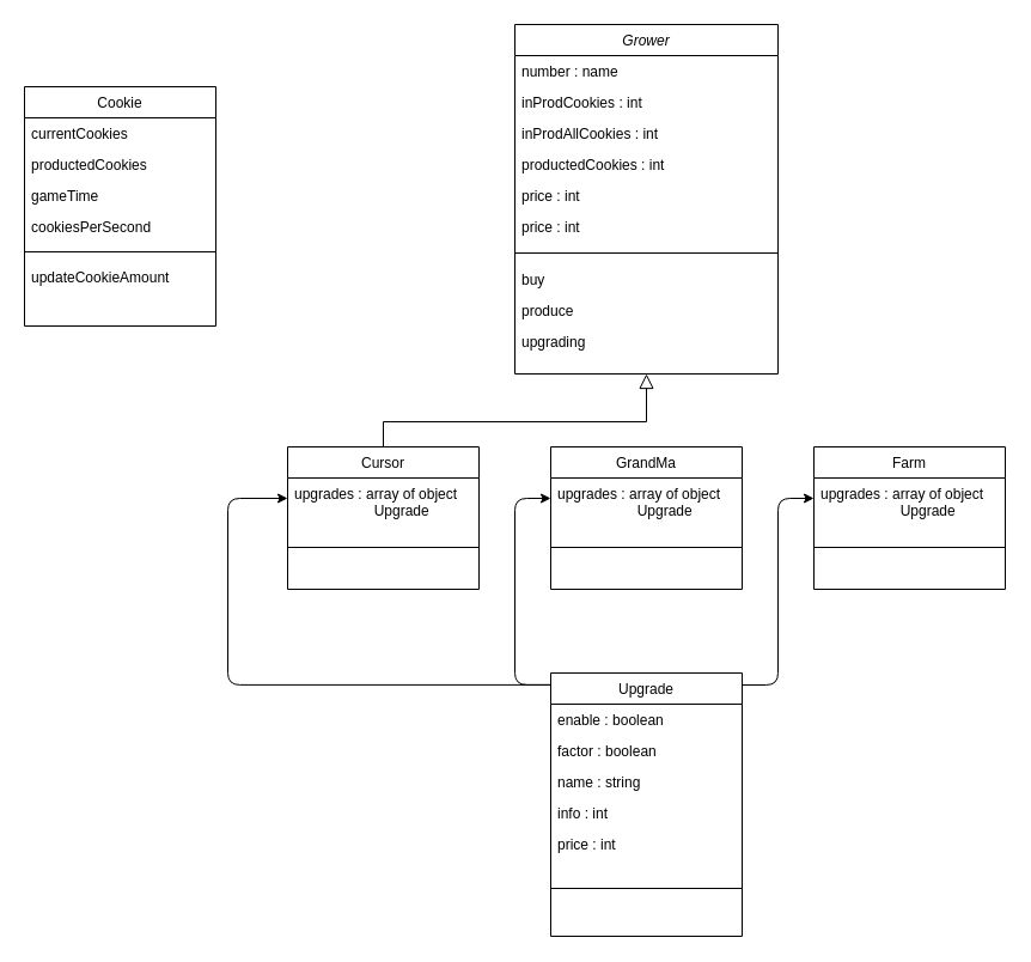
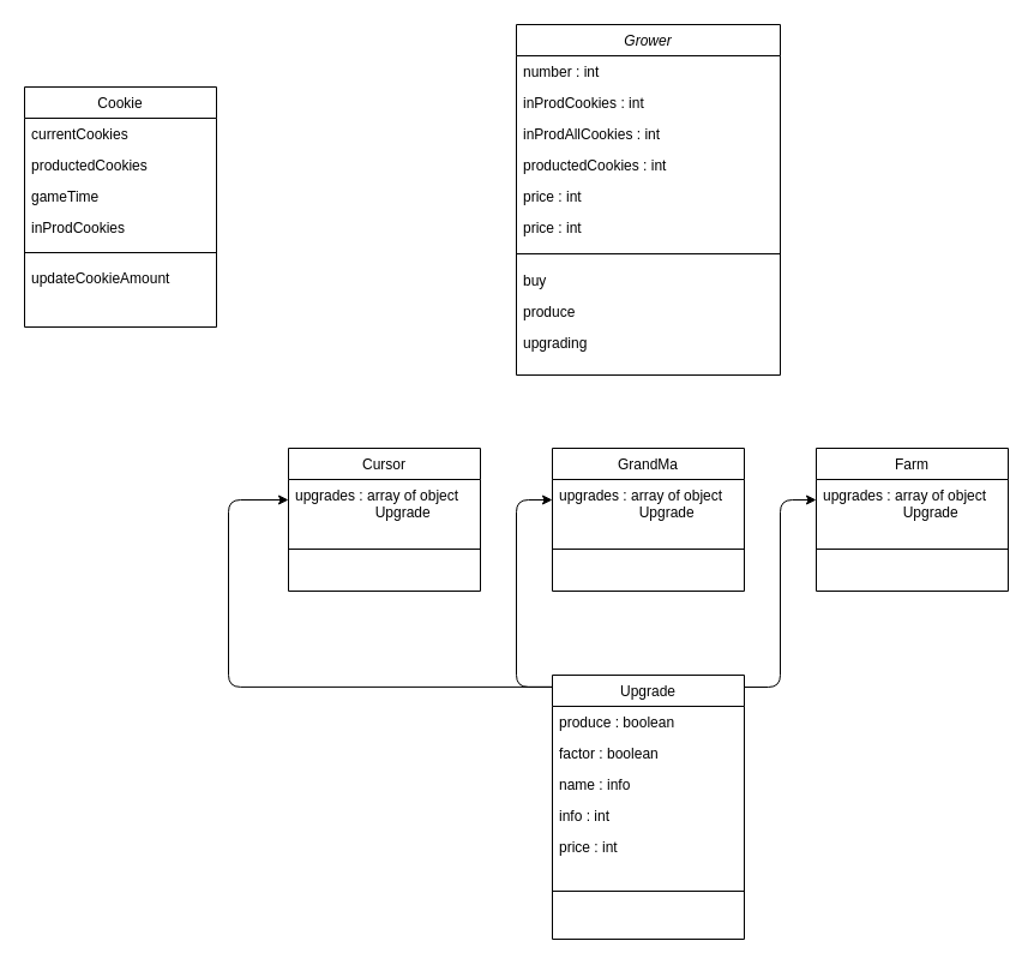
  <mxCell id="0" />
  <mxCell id="1" parent="0" />
  <mxCell id="2" value="Cookie" style="swimlane;fontStyle=0;align=center;verticalAlign=top;childLayout=stackLayout;horizontal=1;startSize=26;horizontalStack=0;resizeParent=1;resizeLast=0;collapsible=1;marginBottom=0;rounded=0;shadow=0;strokeWidth=1;" parent="1" vertex="1"><mxGeometry x="20" y="72" width="160" height="200" as="geometry"><mxRectangle x="230" y="140" width="160" height="26" as="alternateBounds" /></mxGeometry></mxCell>
  <mxCell id="3" value="currentCookies" style="text;align=left;verticalAlign=top;spacingLeft=4;spacingRight=4;overflow=hidden;rotatable=0;points=[[0,0.5],[1,0.5]];portConstraint=eastwest;" parent="2" vertex="1"><mxGeometry y="26" width="160" height="26" as="geometry" /></mxCell>
  <mxCell id="4" value="productedCookies" style="text;align=left;verticalAlign=top;spacingLeft=4;spacingRight=4;overflow=hidden;rotatable=0;points=[[0,0.5],[1,0.5]];portConstraint=eastwest;rounded=0;shadow=0;html=0;" parent="2" vertex="1"><mxGeometry y="52" width="160" height="26" as="geometry" /></mxCell>
  <mxCell id="5" value="gameTime" style="text;align=left;verticalAlign=top;spacingLeft=4;spacingRight=4;overflow=hidden;rotatable=0;points=[[0,0.5],[1,0.5]];portConstraint=eastwest;rounded=0;shadow=0;html=0;" parent="2" vertex="1"><mxGeometry y="78" width="160" height="26" as="geometry" /></mxCell>
- <mxCell id="6" value="cookiesPerSecond" style="text;align=left;verticalAlign=top;spacingLeft=4;spacingRight=4;overflow=hidden;rotatable=0;points=[[0,0.5],[1,0.5]];portConstraint=eastwest;rounded=0;shadow=0;html=0;" parent="2" vertex="1"><mxGeometry y="104" width="160" height="26" as="geometry" /></mxCell>
+ <mxCell id="6" value="inProdCookies" style="text;align=left;verticalAlign=top;spacingLeft=4;spacingRight=4;overflow=hidden;rotatable=0;points=[[0,0.5],[1,0.5]];portConstraint=eastwest;rounded=0;shadow=0;html=0;" parent="2" vertex="1"><mxGeometry y="104" width="160" height="26" as="geometry" /></mxCell>
  <mxCell id="7" value="" style="line;html=1;strokeWidth=1;align=left;verticalAlign=middle;spacingTop=-1;spacingLeft=3;spacingRight=3;rotatable=0;labelPosition=right;points=[];portConstraint=eastwest;" parent="2" vertex="1"><mxGeometry y="130" width="160" height="16" as="geometry" /></mxCell>
  <mxCell id="8" value="updateCookieAmount" style="text;align=left;verticalAlign=top;spacingLeft=4;spacingRight=4;overflow=hidden;rotatable=0;points=[[0,0.5],[1,0.5]];portConstraint=eastwest;rounded=0;shadow=0;html=0;" parent="2" vertex="1"><mxGeometry y="146" width="160" height="26" as="geometry" /></mxCell>
  <mxCell id="9" value="Cursor" style="swimlane;fontStyle=0;align=center;verticalAlign=top;childLayout=stackLayout;horizontal=1;startSize=26;horizontalStack=0;resizeParent=1;resizeLast=0;collapsible=1;marginBottom=0;rounded=0;shadow=0;strokeWidth=1;" parent="1" vertex="1"><mxGeometry x="240" y="373" width="160" height="119" as="geometry"><mxRectangle x="130" y="380" width="160" height="26" as="alternateBounds" /></mxGeometry></mxCell>
  <mxCell id="10" value="upgrades : array of object &#10;                    Upgrade" style="text;align=left;verticalAlign=top;spacingLeft=4;spacingRight=4;overflow=hidden;rotatable=0;points=[[0,0.5],[1,0.5]];portConstraint=eastwest;rounded=0;shadow=0;html=0;" parent="9" vertex="1"><mxGeometry y="26" width="160" height="34" as="geometry" /></mxCell>
  <mxCell id="11" value="" style="line;html=1;strokeWidth=1;align=left;verticalAlign=middle;spacingTop=-1;spacingLeft=3;spacingRight=3;rotatable=0;labelPosition=right;points=[];portConstraint=eastwest;" parent="9" vertex="1"><mxGeometry y="60" width="160" height="48" as="geometry" /></mxCell>
- <mxCell id="12" value="" style="endArrow=block;endSize=10;endFill=0;shadow=0;strokeWidth=1;rounded=0;edgeStyle=elbowEdgeStyle;elbow=vertical;entryX=0.5;entryY=1;entryDx=0;entryDy=0;exitX=0.5;exitY=0;exitDx=0;exitDy=0;" parent="1" source="9" target="16" edge="1"><mxGeometry width="160" relative="1" as="geometry"><mxPoint x="380" y="392" as="sourcePoint" /><mxPoint x="0" y="175" as="targetPoint" /><Array as="points"><mxPoint x="420" y="352" /><mxPoint x="460" y="322" /></Array></mxGeometry></mxCell>
  <mxCell id="13" value="GrandMa" style="swimlane;fontStyle=0;align=center;verticalAlign=top;childLayout=stackLayout;horizontal=1;startSize=26;horizontalStack=0;resizeParent=1;resizeLast=0;collapsible=1;marginBottom=0;rounded=0;shadow=0;strokeWidth=1;" parent="1" vertex="1"><mxGeometry x="460" y="373" width="160" height="119" as="geometry"><mxRectangle x="340" y="380" width="170" height="26" as="alternateBounds" /></mxGeometry></mxCell>
  <mxCell id="14" value="upgrades : array of object &#10;                    Upgrade" style="text;align=left;verticalAlign=top;spacingLeft=4;spacingRight=4;overflow=hidden;rotatable=0;points=[[0,0.5],[1,0.5]];portConstraint=eastwest;rounded=0;shadow=0;html=0;" parent="13" vertex="1"><mxGeometry y="26" width="160" height="34" as="geometry" /></mxCell>
  <mxCell id="15" value="" style="line;html=1;strokeWidth=1;align=left;verticalAlign=middle;spacingTop=-1;spacingLeft=3;spacingRight=3;rotatable=0;labelPosition=right;points=[];portConstraint=eastwest;" parent="13" vertex="1"><mxGeometry y="60" width="160" height="48" as="geometry" /></mxCell>
  <mxCell id="16" value="Grower" style="swimlane;fontStyle=2;align=center;verticalAlign=top;childLayout=stackLayout;horizontal=1;startSize=26;horizontalStack=0;resizeParent=1;resizeLast=0;collapsible=1;marginBottom=0;rounded=0;shadow=0;strokeWidth=1;" parent="1" vertex="1"><mxGeometry x="430" y="20" width="220" height="292" as="geometry"><mxRectangle x="340" y="380" width="170" height="26" as="alternateBounds" /></mxGeometry></mxCell>
- <mxCell id="17" value="number : name" style="text;align=left;verticalAlign=top;spacingLeft=4;spacingRight=4;overflow=hidden;rotatable=0;points=[[0,0.5],[1,0.5]];portConstraint=eastwest;" parent="16" vertex="1"><mxGeometry y="26" width="220" height="26" as="geometry" /></mxCell>
+ <mxCell id="17" value="number : int" style="text;align=left;verticalAlign=top;spacingLeft=4;spacingRight=4;overflow=hidden;rotatable=0;points=[[0,0.5],[1,0.5]];portConstraint=eastwest;" parent="16" vertex="1"><mxGeometry y="26" width="220" height="26" as="geometry" /></mxCell>
  <mxCell id="18" value="inProdCookies : int" style="text;align=left;verticalAlign=top;spacingLeft=4;spacingRight=4;overflow=hidden;rotatable=0;points=[[0,0.5],[1,0.5]];portConstraint=eastwest;rounded=0;shadow=0;html=0;" parent="16" vertex="1"><mxGeometry y="52" width="220" height="26" as="geometry" /></mxCell>
  <mxCell id="19" value="inProdAllCookies : int" style="text;align=left;verticalAlign=top;spacingLeft=4;spacingRight=4;overflow=hidden;rotatable=0;points=[[0,0.5],[1,0.5]];portConstraint=eastwest;rounded=0;shadow=0;html=0;" parent="16" vertex="1"><mxGeometry y="78" width="220" height="26" as="geometry" /></mxCell>
  <mxCell id="20" value="productedCookies : int" style="text;align=left;verticalAlign=top;spacingLeft=4;spacingRight=4;overflow=hidden;rotatable=0;points=[[0,0.5],[1,0.5]];portConstraint=eastwest;rounded=0;shadow=0;html=0;" parent="16" vertex="1"><mxGeometry y="104" width="220" height="26" as="geometry" /></mxCell>
  <mxCell id="21" value="price : int" style="text;align=left;verticalAlign=top;spacingLeft=4;spacingRight=4;overflow=hidden;rotatable=0;points=[[0,0.5],[1,0.5]];portConstraint=eastwest;rounded=0;shadow=0;html=0;" parent="16" vertex="1"><mxGeometry y="130" width="220" height="26" as="geometry" /></mxCell>
  <mxCell id="22" value="price : int" style="text;align=left;verticalAlign=top;spacingLeft=4;spacingRight=4;overflow=hidden;rotatable=0;points=[[0,0.5],[1,0.5]];portConstraint=eastwest;rounded=0;shadow=0;html=0;" vertex="1" parent="16"><mxGeometry y="156" width="220" height="26" as="geometry" /></mxCell>
  <mxCell id="23" value="" style="line;html=1;strokeWidth=1;align=left;verticalAlign=middle;spacingTop=-1;spacingLeft=3;spacingRight=3;rotatable=0;labelPosition=right;points=[];portConstraint=eastwest;" parent="16" vertex="1"><mxGeometry y="182" width="220" height="18" as="geometry" /></mxCell>
  <mxCell id="24" value="buy" style="text;align=left;verticalAlign=top;spacingLeft=4;spacingRight=4;overflow=hidden;rotatable=0;points=[[0,0.5],[1,0.5]];portConstraint=eastwest;" parent="16" vertex="1"><mxGeometry y="200" width="220" height="26" as="geometry" /></mxCell>
  <mxCell id="25" value="produce" style="text;align=left;verticalAlign=top;spacingLeft=4;spacingRight=4;overflow=hidden;rotatable=0;points=[[0,0.5],[1,0.5]];portConstraint=eastwest;" parent="16" vertex="1"><mxGeometry y="226" width="220" height="26" as="geometry" /></mxCell>
  <mxCell id="26" value="upgrading" style="text;align=left;verticalAlign=top;spacingLeft=4;spacingRight=4;overflow=hidden;rotatable=0;points=[[0,0.5],[1,0.5]];portConstraint=eastwest;" parent="16" vertex="1"><mxGeometry y="252" width="220" height="26" as="geometry" /></mxCell>
  <mxCell id="27" value="Farm" style="swimlane;fontStyle=0;align=center;verticalAlign=top;childLayout=stackLayout;horizontal=1;startSize=26;horizontalStack=0;resizeParent=1;resizeLast=0;collapsible=1;marginBottom=0;rounded=0;shadow=0;strokeWidth=1;" parent="1" vertex="1"><mxGeometry x="680" y="373" width="160" height="119" as="geometry"><mxRectangle x="340" y="380" width="170" height="26" as="alternateBounds" /></mxGeometry></mxCell>
  <mxCell id="28" value="upgrades : array of object &#10;                    Upgrade" style="text;align=left;verticalAlign=top;spacingLeft=4;spacingRight=4;overflow=hidden;rotatable=0;points=[[0,0.5],[1,0.5]];portConstraint=eastwest;rounded=0;shadow=0;html=0;" parent="27" vertex="1"><mxGeometry y="26" width="160" height="34" as="geometry" /></mxCell>
  <mxCell id="29" value="" style="line;html=1;strokeWidth=1;align=left;verticalAlign=middle;spacingTop=-1;spacingLeft=3;spacingRight=3;rotatable=0;labelPosition=right;points=[];portConstraint=eastwest;" parent="27" vertex="1"><mxGeometry y="60" width="160" height="48" as="geometry" /></mxCell>
  <mxCell id="30" style="edgeStyle=elbowEdgeStyle;html=1;exitX=0.003;exitY=0.045;exitDx=0;exitDy=0;entryX=0;entryY=0.5;entryDx=0;entryDy=0;exitPerimeter=0;" parent="1" source="33" target="10" edge="1"><mxGeometry relative="1" as="geometry"><Array as="points"><mxPoint x="190" y="502" /><mxPoint x="440" y="532" /><mxPoint x="180" y="522" /></Array></mxGeometry></mxCell>
  <mxCell id="31" style="edgeStyle=elbowEdgeStyle;html=1;entryX=0;entryY=0.5;entryDx=0;entryDy=0;" parent="1" target="28" edge="1"><mxGeometry relative="1" as="geometry"><mxPoint x="620" y="572" as="sourcePoint" /></mxGeometry></mxCell>
  <mxCell id="32" style="edgeStyle=elbowEdgeStyle;html=1;exitX=0.008;exitY=0.045;exitDx=0;exitDy=0;entryX=0;entryY=0.5;entryDx=0;entryDy=0;exitPerimeter=0;" parent="1" source="33" target="14" edge="1"><mxGeometry relative="1" as="geometry"><Array as="points"><mxPoint x="430" y="489" /></Array></mxGeometry></mxCell>
  <mxCell id="33" value="Upgrade" style="swimlane;fontStyle=0;align=center;verticalAlign=top;childLayout=stackLayout;horizontal=1;startSize=26;horizontalStack=0;resizeParent=1;resizeLast=0;collapsible=1;marginBottom=0;rounded=0;shadow=0;strokeWidth=1;" parent="1" vertex="1"><mxGeometry x="460" y="562" width="160" height="220" as="geometry"><mxRectangle x="130" y="380" width="160" height="26" as="alternateBounds" /></mxGeometry></mxCell>
- <mxCell id="34" value="enable : boolean" style="text;align=left;verticalAlign=top;spacingLeft=4;spacingRight=4;overflow=hidden;rotatable=0;points=[[0,0.5],[1,0.5]];portConstraint=eastwest;rounded=0;shadow=0;html=0;" parent="33" vertex="1"><mxGeometry y="26" width="160" height="26" as="geometry" /></mxCell>
+ <mxCell id="34" value="produce : boolean" style="text;align=left;verticalAlign=top;spacingLeft=4;spacingRight=4;overflow=hidden;rotatable=0;points=[[0,0.5],[1,0.5]];portConstraint=eastwest;rounded=0;shadow=0;html=0;" parent="33" vertex="1"><mxGeometry y="26" width="160" height="26" as="geometry" /></mxCell>
  <mxCell id="35" value="factor : boolean" style="text;align=left;verticalAlign=top;spacingLeft=4;spacingRight=4;overflow=hidden;rotatable=0;points=[[0,0.5],[1,0.5]];portConstraint=eastwest;rounded=0;shadow=0;html=0;" parent="33" vertex="1"><mxGeometry y="52" width="160" height="26" as="geometry" /></mxCell>
- <mxCell id="36" value="name : string" style="text;align=left;verticalAlign=top;spacingLeft=4;spacingRight=4;overflow=hidden;rotatable=0;points=[[0,0.5],[1,0.5]];portConstraint=eastwest;rounded=0;shadow=0;html=0;" parent="33" vertex="1"><mxGeometry y="78" width="160" height="26" as="geometry" /></mxCell>
+ <mxCell id="36" value="name : info" style="text;align=left;verticalAlign=top;spacingLeft=4;spacingRight=4;overflow=hidden;rotatable=0;points=[[0,0.5],[1,0.5]];portConstraint=eastwest;rounded=0;shadow=0;html=0;" parent="33" vertex="1"><mxGeometry y="78" width="160" height="26" as="geometry" /></mxCell>
  <mxCell id="37" value="info : int" style="text;align=left;verticalAlign=top;spacingLeft=4;spacingRight=4;overflow=hidden;rotatable=0;points=[[0,0.5],[1,0.5]];portConstraint=eastwest;rounded=0;shadow=0;html=0;" parent="33" vertex="1"><mxGeometry y="104" width="160" height="26" as="geometry" /></mxCell>
  <mxCell id="38" value="price : int" style="text;align=left;verticalAlign=top;spacingLeft=4;spacingRight=4;overflow=hidden;rotatable=0;points=[[0,0.5],[1,0.5]];portConstraint=eastwest;rounded=0;shadow=0;html=0;" parent="33" vertex="1"><mxGeometry y="130" width="160" height="26" as="geometry" /></mxCell>
  <mxCell id="39" value="" style="line;html=1;strokeWidth=1;align=left;verticalAlign=middle;spacingTop=-1;spacingLeft=3;spacingRight=3;rotatable=0;labelPosition=right;points=[];portConstraint=eastwest;" parent="33" vertex="1"><mxGeometry y="156" width="160" height="48" as="geometry" /></mxCell>
